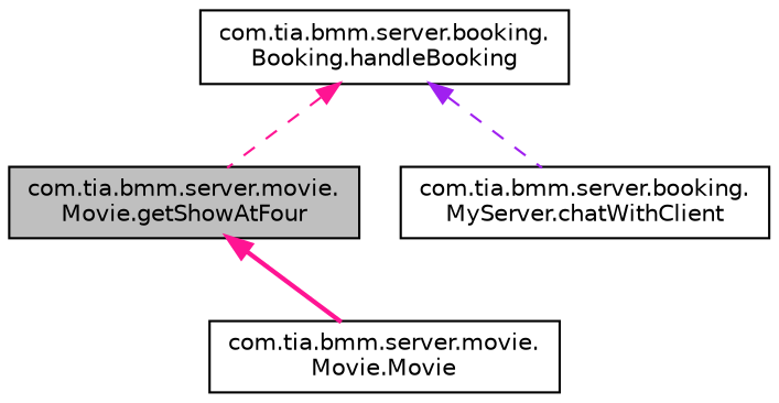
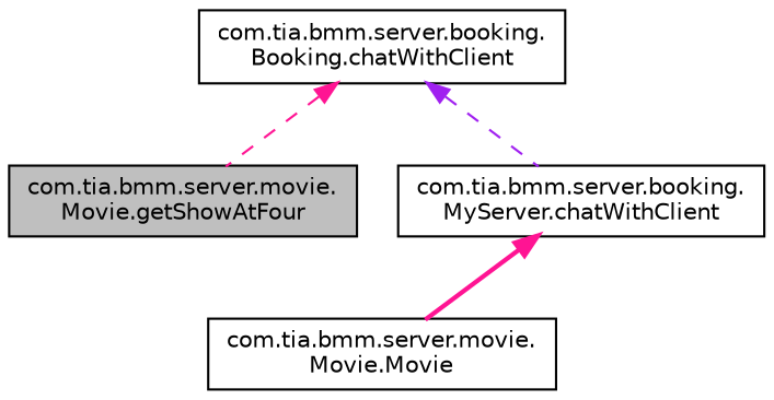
  digraph {
    rankdir=TB
    node [color=black fillcolor=white fontname=Helvetica fontsize=10 shape=record style=filled]
    edge [color=deeppink dir=back fontname=Helvetica fontsize=10 labelfontname=Helvetica labelfontsize=10 style=dashed]
    n1 [fillcolor=grey75 fontcolor=black height=0.2 label="com.tia.bmm.server.movie.\lMovie.getShowAtFour" width=0.4]
    n2 [height=0.2 label="com.tia.bmm.server.movie.\lMovie.Movie" width=0.4]
-   n3 [height=0.2 label="com.tia.bmm.server.booking.\lBooking.handleBooking" width=0.4]
+   n3 [height=0.2 label="com.tia.bmm.server.booking.\lBooking.chatWithClient" width=0.4]
    n4 [height=0.2 label="com.tia.bmm.server.booking.\lMyServer.chatWithClient" width=0.4]
-   n1 -> n2 [style=bold]
+   n4 -> n2 [style=bold]
    n3 -> n1
    n3 -> n4 [color=purple]
  }
